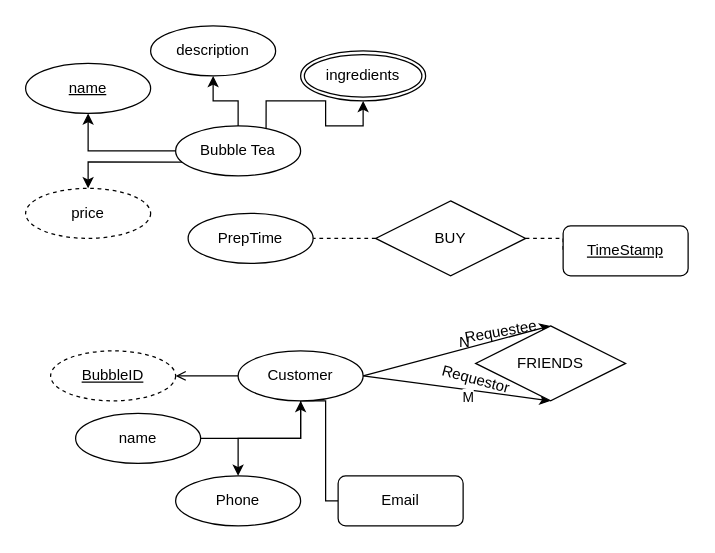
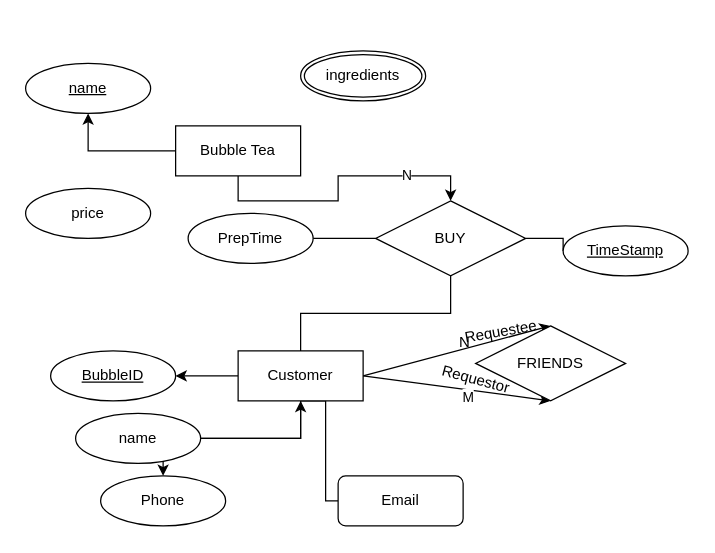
  <mxCell id="0" />
  <mxCell id="1" parent="0" />
  <mxCell id="2" style="edgeStyle=orthogonalEdgeStyle;rounded=0;orthogonalLoop=1;jettySize=auto;html=1;entryX=0.5;entryY=1;entryDx=0;entryDy=0;" edge="1" parent="1" source="8" target="9"><mxGeometry relative="1" as="geometry" /></mxCell>
- <mxCell id="3" value="" style="edgeStyle=orthogonalEdgeStyle;rounded=0;orthogonalLoop=1;jettySize=auto;html=1;" edge="1" parent="1" source="8" target="10"><mxGeometry relative="1" as="geometry" /></mxCell>
- <mxCell id="4" style="edgeStyle=orthogonalEdgeStyle;rounded=0;orthogonalLoop=1;jettySize=auto;html=1;exitX=0.75;exitY=0;exitDx=0;exitDy=0;entryX=0.5;entryY=1;entryDx=0;entryDy=0;" edge="1" parent="1" source="8" target="11"><mxGeometry relative="1" as="geometry" /></mxCell>
- <mxCell id="5" style="edgeStyle=orthogonalEdgeStyle;rounded=0;orthogonalLoop=1;jettySize=auto;html=1;exitX=0;exitY=0.75;exitDx=0;exitDy=0;entryX=0.5;entryY=0;entryDx=0;entryDy=0;" edge="1" parent="1" source="8" target="12"><mxGeometry relative="1" as="geometry" /></mxCell>
- <mxCell id="8" value="Bubble Tea" style="ellipse;whiteSpace=wrap;html=1;align=center;" vertex="1" parent="1"><mxGeometry x="140" y="100" width="100" height="40" as="geometry" /></mxCell>
+ <mxCell id="6" style="edgeStyle=orthogonalEdgeStyle;rounded=0;orthogonalLoop=1;jettySize=auto;html=1;exitX=0.5;exitY=1;exitDx=0;exitDy=0;entryX=0.5;entryY=0;entryDx=0;entryDy=0;" edge="1" parent="1" source="8" target="28"><mxGeometry relative="1" as="geometry" /></mxCell>
+ <mxCell id="7" value="&lt;div&gt;N&lt;/div&gt;" style="edgeLabel;html=1;align=center;verticalAlign=middle;resizable=0;points=[];" vertex="1" connectable="0" parent="6"><mxGeometry x="0.509" y="1" relative="1" as="geometry"><mxPoint as="offset" /></mxGeometry></mxCell>
+ <mxCell id="8" value="Bubble Tea" style="whiteSpace=wrap;html=1;align=center;" vertex="1" parent="1"><mxGeometry x="140" y="100" width="100" height="40" as="geometry" /></mxCell>
  <mxCell id="9" value="&lt;u&gt;name&lt;/u&gt;" style="ellipse;whiteSpace=wrap;html=1;align=center;" vertex="1" parent="1"><mxGeometry x="20" y="50" width="100" height="40" as="geometry" /></mxCell>
- <mxCell id="10" value="description" style="ellipse;whiteSpace=wrap;html=1;align=center;" vertex="1" parent="1"><mxGeometry x="120" y="20" width="100" height="40" as="geometry" /></mxCell>
  <mxCell id="11" value="ingredients" style="ellipse;shape=doubleEllipse;margin=3;whiteSpace=wrap;html=1;align=center;" vertex="1" parent="1"><mxGeometry x="240" y="40" width="100" height="40" as="geometry" /></mxCell>
- <mxCell id="12" value="price" style="ellipse;whiteSpace=wrap;html=1;align=center;dashed=1;" vertex="1" parent="1"><mxGeometry x="20" y="150" width="100" height="40" as="geometry" /></mxCell>
- <mxCell id="13" style="edgeStyle=orthogonalEdgeStyle;rounded=0;orthogonalLoop=1;jettySize=auto;html=1;exitX=0;exitY=0.5;exitDx=0;exitDy=0;entryX=1;entryY=0.5;entryDx=0;entryDy=0;endArrow=open;" edge="1" parent="1" source="19" target="20"><mxGeometry relative="1" as="geometry" /></mxCell>
+ <mxCell id="12" value="price" style="ellipse;whiteSpace=wrap;html=1;align=center;" vertex="1" parent="1"><mxGeometry x="20" y="150" width="100" height="40" as="geometry" /></mxCell>
+ <mxCell id="13" style="edgeStyle=orthogonalEdgeStyle;rounded=0;orthogonalLoop=1;jettySize=auto;html=1;exitX=0;exitY=0.5;exitDx=0;exitDy=0;entryX=1;entryY=0.5;entryDx=0;entryDy=0;" edge="1" parent="1" source="19" target="20"><mxGeometry relative="1" as="geometry" /></mxCell>
  <mxCell id="14" style="edgeStyle=orthogonalEdgeStyle;rounded=0;orthogonalLoop=1;jettySize=auto;html=1;exitX=0.5;exitY=1;exitDx=0;exitDy=0;entryX=0.5;entryY=0;entryDx=0;entryDy=0;" edge="1" parent="1" source="19" target="23"><mxGeometry relative="1" as="geometry" /></mxCell>
  <mxCell id="15" style="edgeStyle=orthogonalEdgeStyle;rounded=0;orthogonalLoop=1;jettySize=auto;html=1;exitX=0.5;exitY=1;exitDx=0;exitDy=0;entryX=0;entryY=0.5;entryDx=0;entryDy=0;endArrow=none;startFill=0;" edge="1" parent="1" source="19" target="24"><mxGeometry relative="1" as="geometry"><Array as="points"><mxPoint x="260" y="320" /><mxPoint x="260" y="400" /></Array></mxGeometry></mxCell>
  <mxCell id="16" style="rounded=0;orthogonalLoop=1;jettySize=auto;html=1;exitX=1;exitY=0.5;exitDx=0;exitDy=0;entryX=0.5;entryY=1;entryDx=0;entryDy=0;" edge="1" parent="1" source="19" target="31"><mxGeometry relative="1" as="geometry" /></mxCell>
  <mxCell id="17" value="M" style="edgeLabel;html=1;align=center;verticalAlign=middle;resizable=0;points=[];" vertex="1" connectable="0" parent="16"><mxGeometry x="0.128" y="-5" relative="1" as="geometry"><mxPoint as="offset" /></mxGeometry></mxCell>
  <mxCell id="18" style="rounded=0;orthogonalLoop=1;jettySize=auto;html=1;exitX=1;exitY=0.5;exitDx=0;exitDy=0;entryX=0.5;entryY=0;entryDx=0;entryDy=0;" edge="1" parent="1" source="19" target="31"><mxGeometry relative="1" as="geometry" /></mxCell>
- <mxCell id="19" value="Customer" style="ellipse;whiteSpace=wrap;html=1;align=center;" vertex="1" parent="1"><mxGeometry x="190" y="280" width="100" height="40" as="geometry" /></mxCell>
- <mxCell id="20" value="BubbleID" style="ellipse;whiteSpace=wrap;html=1;align=center;fontStyle=4;dashed=1;" vertex="1" parent="1"><mxGeometry x="40" y="280" width="100" height="40" as="geometry" /></mxCell>
+ <mxCell id="19" value="Customer" style="whiteSpace=wrap;html=1;align=center;" vertex="1" parent="1"><mxGeometry x="190" y="280" width="100" height="40" as="geometry" /></mxCell>
+ <mxCell id="20" value="BubbleID" style="ellipse;whiteSpace=wrap;html=1;align=center;fontStyle=4;" vertex="1" parent="1"><mxGeometry x="40" y="280" width="100" height="40" as="geometry" /></mxCell>
  <mxCell id="21" style="edgeStyle=orthogonalEdgeStyle;rounded=0;orthogonalLoop=1;jettySize=auto;html=1;exitX=1;exitY=0.5;exitDx=0;exitDy=0;entryX=0.5;entryY=1;entryDx=0;entryDy=0;" edge="1" parent="1" source="22" target="19"><mxGeometry relative="1" as="geometry" /></mxCell>
  <mxCell id="22" value="name" style="ellipse;whiteSpace=wrap;html=1;align=center;" vertex="1" parent="1"><mxGeometry x="60" y="330" width="100" height="40" as="geometry" /></mxCell>
- <mxCell id="23" value="Phone" style="ellipse;whiteSpace=wrap;html=1;align=center;" vertex="1" parent="1"><mxGeometry x="140" y="380" width="100" height="40" as="geometry" /></mxCell>
+ <mxCell id="23" value="Phone" style="ellipse;whiteSpace=wrap;html=1;align=center;" vertex="1" parent="1"><mxGeometry x="80" y="380" width="100" height="40" as="geometry" /></mxCell>
  <mxCell id="24" value="&lt;div&gt;Email&lt;/div&gt;" style="whiteSpace=wrap;html=1;align=center;rounded=1;" vertex="1" parent="1"><mxGeometry x="270" y="380" width="100" height="40" as="geometry" /></mxCell>
- <mxCell id="25" style="edgeStyle=orthogonalEdgeStyle;rounded=0;orthogonalLoop=1;jettySize=auto;html=1;exitX=0;exitY=0.5;exitDx=0;exitDy=0;entryX=1;entryY=0.5;entryDx=0;entryDy=0;endArrow=none;startFill=0;dashed=1;" edge="1" parent="1" source="28" target="29"><mxGeometry relative="1" as="geometry"><Array as="points"><mxPoint x="300" y="190" /><mxPoint x="300" y="190" /></Array></mxGeometry></mxCell>
- <mxCell id="26" style="edgeStyle=orthogonalEdgeStyle;rounded=0;orthogonalLoop=1;jettySize=auto;html=1;exitX=1;exitY=0.5;exitDx=0;exitDy=0;entryX=0;entryY=0.5;entryDx=0;entryDy=0;endArrow=none;startFill=0;dashed=1;" edge="1" parent="1" source="28" target="30"><mxGeometry relative="1" as="geometry" /></mxCell>
+ <mxCell id="25" style="edgeStyle=orthogonalEdgeStyle;rounded=0;orthogonalLoop=1;jettySize=auto;html=1;exitX=0;exitY=0.5;exitDx=0;exitDy=0;entryX=1;entryY=0.5;entryDx=0;entryDy=0;endArrow=none;startFill=0;" edge="1" parent="1" source="28" target="29"><mxGeometry relative="1" as="geometry"><Array as="points"><mxPoint x="300" y="190" /><mxPoint x="300" y="190" /></Array></mxGeometry></mxCell>
+ <mxCell id="26" style="edgeStyle=orthogonalEdgeStyle;rounded=0;orthogonalLoop=1;jettySize=auto;html=1;exitX=1;exitY=0.5;exitDx=0;exitDy=0;entryX=0;entryY=0.5;entryDx=0;entryDy=0;endArrow=none;startFill=0;" edge="1" parent="1" source="28" target="30"><mxGeometry relative="1" as="geometry" /></mxCell>
+ <mxCell id="27" style="edgeStyle=orthogonalEdgeStyle;rounded=0;orthogonalLoop=1;jettySize=auto;html=1;exitX=0.5;exitY=1;exitDx=0;exitDy=0;endArrow=none;startFill=0;" edge="1" parent="1" source="28" target="19"><mxGeometry relative="1" as="geometry" /></mxCell>
  <mxCell id="28" value="BUY" style="shape=rhombus;perimeter=rhombusPerimeter;whiteSpace=wrap;html=1;align=center;" vertex="1" parent="1"><mxGeometry x="300" y="160" width="120" height="60" as="geometry" /></mxCell>
  <mxCell id="29" value="PrepTime" style="ellipse;whiteSpace=wrap;html=1;align=center;" vertex="1" parent="1"><mxGeometry x="150" y="170" width="100" height="40" as="geometry" /></mxCell>
- <mxCell id="30" value="&lt;u&gt;TimeStamp&lt;/u&gt;" style="whiteSpace=wrap;html=1;align=center;rounded=1;" vertex="1" parent="1"><mxGeometry x="450" y="180" width="100" height="40" as="geometry" /></mxCell>
+ <mxCell id="30" value="&lt;u&gt;TimeStamp&lt;/u&gt;" style="ellipse;whiteSpace=wrap;html=1;align=center;" vertex="1" parent="1"><mxGeometry x="450" y="180" width="100" height="40" as="geometry" /></mxCell>
  <mxCell id="31" value="FRIENDS" style="shape=rhombus;perimeter=rhombusPerimeter;whiteSpace=wrap;html=1;align=center;" vertex="1" parent="1"><mxGeometry x="380" y="260" width="120" height="60" as="geometry" /></mxCell>
  <mxCell id="32" value="&lt;div&gt;N&lt;/div&gt;" style="text;html=1;align=center;verticalAlign=middle;resizable=0;points=[];autosize=1;strokeColor=none;fillColor=none;" vertex="1" parent="1"><mxGeometry x="356" y="258" width="30" height="30" as="geometry" /></mxCell>
  <mxCell id="33" value="Requestor" style="text;html=1;align=center;verticalAlign=middle;resizable=0;points=[];autosize=1;strokeColor=none;fillColor=none;rotation=15;" vertex="1" parent="1"><mxGeometry x="340" y="288" width="80" height="30" as="geometry" /></mxCell>
  <mxCell id="34" value="Requestee" style="text;html=1;align=center;verticalAlign=middle;resizable=0;points=[];autosize=1;strokeColor=none;fillColor=none;rotation=-10;" vertex="1" parent="1"><mxGeometry x="360" y="250" width="80" height="30" as="geometry" /></mxCell>
